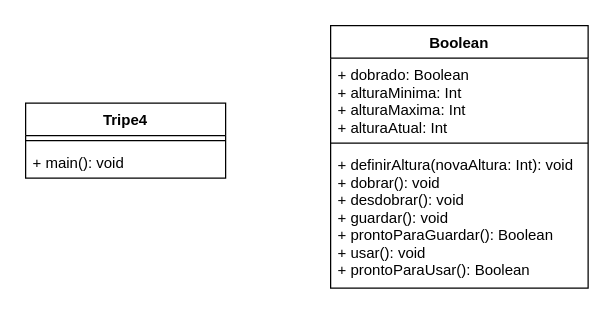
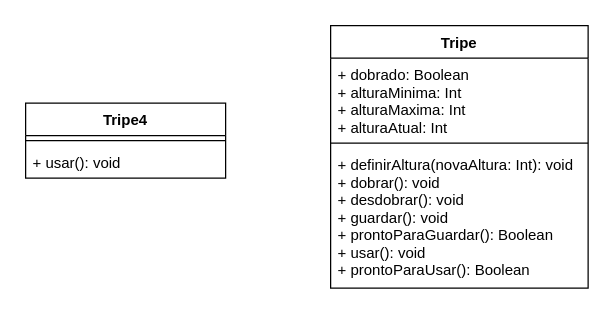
  <mxCell id="0" />
  <mxCell id="1" parent="0" />
- <mxCell id="2" value="Boolean" style="swimlane;fontStyle=1;align=center;verticalAlign=top;childLayout=stackLayout;horizontal=1;startSize=26;horizontalStack=0;resizeParent=1;resizeParentMax=0;resizeLast=0;collapsible=1;marginBottom=0;" vertex="1" parent="1"><mxGeometry x="264" y="20" width="206" height="210" as="geometry" /></mxCell>
+ <mxCell id="2" value="Tripe" style="swimlane;fontStyle=1;align=center;verticalAlign=top;childLayout=stackLayout;horizontal=1;startSize=26;horizontalStack=0;resizeParent=1;resizeParentMax=0;resizeLast=0;collapsible=1;marginBottom=0;" vertex="1" parent="1"><mxGeometry x="264" y="20" width="206" height="210" as="geometry" /></mxCell>
  <mxCell id="3" value="+ dobrado: Boolean&#10;+ alturaMinima: Int&#10;+ alturaMaxima: Int&#10;+ alturaAtual: Int" style="text;strokeColor=none;fillColor=none;align=left;verticalAlign=top;spacingLeft=4;spacingRight=4;overflow=hidden;rotatable=0;points=[[0,0.5],[1,0.5]];portConstraint=eastwest;" vertex="1" parent="2"><mxGeometry y="26" width="206" height="64" as="geometry" /></mxCell>
  <mxCell id="4" value="" style="line;strokeWidth=1;fillColor=none;align=left;verticalAlign=middle;spacingTop=-1;spacingLeft=3;spacingRight=3;rotatable=0;labelPosition=right;points=[];portConstraint=eastwest;" vertex="1" parent="2"><mxGeometry y="90" width="206" height="8" as="geometry" /></mxCell>
  <mxCell id="5" value="+ definirAltura(novaAltura: Int): void&#10;+ dobrar(): void&#10;+ desdobrar(): void&#10;+ guardar(): void&#10;+ prontoParaGuardar(): Boolean&#10;+ usar(): void&#10;+ prontoParaUsar(): Boolean" style="text;strokeColor=none;fillColor=none;align=left;verticalAlign=top;spacingLeft=4;spacingRight=4;overflow=hidden;rotatable=0;points=[[0,0.5],[1,0.5]];portConstraint=eastwest;" vertex="1" parent="2"><mxGeometry y="98" width="206" height="112" as="geometry" /></mxCell>
  <mxCell id="6" value="Tripe4" style="swimlane;fontStyle=1;align=center;verticalAlign=top;childLayout=stackLayout;horizontal=1;startSize=26;horizontalStack=0;resizeParent=1;resizeParentMax=0;resizeLast=0;collapsible=1;marginBottom=0;" vertex="1" parent="1"><mxGeometry x="20" y="82" width="160" height="60" as="geometry" /></mxCell>
  <mxCell id="7" value="" style="line;strokeWidth=1;fillColor=none;align=left;verticalAlign=middle;spacingTop=-1;spacingLeft=3;spacingRight=3;rotatable=0;labelPosition=right;points=[];portConstraint=eastwest;" vertex="1" parent="6"><mxGeometry y="26" width="160" height="8" as="geometry" /></mxCell>
- <mxCell id="8" value="+ main(): void" style="text;strokeColor=none;fillColor=none;align=left;verticalAlign=top;spacingLeft=4;spacingRight=4;overflow=hidden;rotatable=0;points=[[0,0.5],[1,0.5]];portConstraint=eastwest;" vertex="1" parent="6"><mxGeometry y="34" width="160" height="26" as="geometry" /></mxCell>
+ <mxCell id="8" value="+ usar(): void" style="text;strokeColor=none;fillColor=none;align=left;verticalAlign=top;spacingLeft=4;spacingRight=4;overflow=hidden;rotatable=0;points=[[0,0.5],[1,0.5]];portConstraint=eastwest;" vertex="1" parent="6"><mxGeometry y="34" width="160" height="26" as="geometry" /></mxCell>
